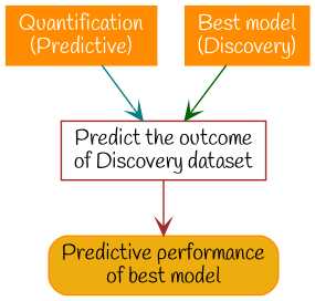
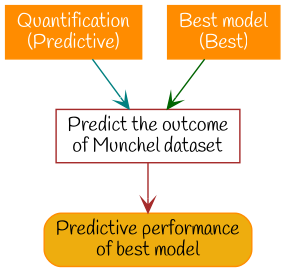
  digraph {
    node [color=darkorange fontcolor=white fontname=Handlee shape=rect style=filled]
    edge [arrowhead=vee fontcolor=black fontname=Handlee]
    n1 [label="Quantification\n(Predictive)"]
-   n2 [color=brown fontcolor=black label="Predict the outcome\nof Discovery dataset" style=""]
+   n2 [color=brown fontcolor=black label="Predict the outcome\nof Munchel dataset" style=""]
    n3 [fillcolor=darkgoldenrod2 fontcolor=black label="Predictive performance\nof best model" style="rounded,filled"]
-   n4 [label="Best model\n(Discovery)"]
+   n4 [label="Best model\n(Best)"]
    n1 -> n2 [color=teal]
    n2 -> n3 [color=brown]
    n4 -> n2 [color=darkgreen]
  }
